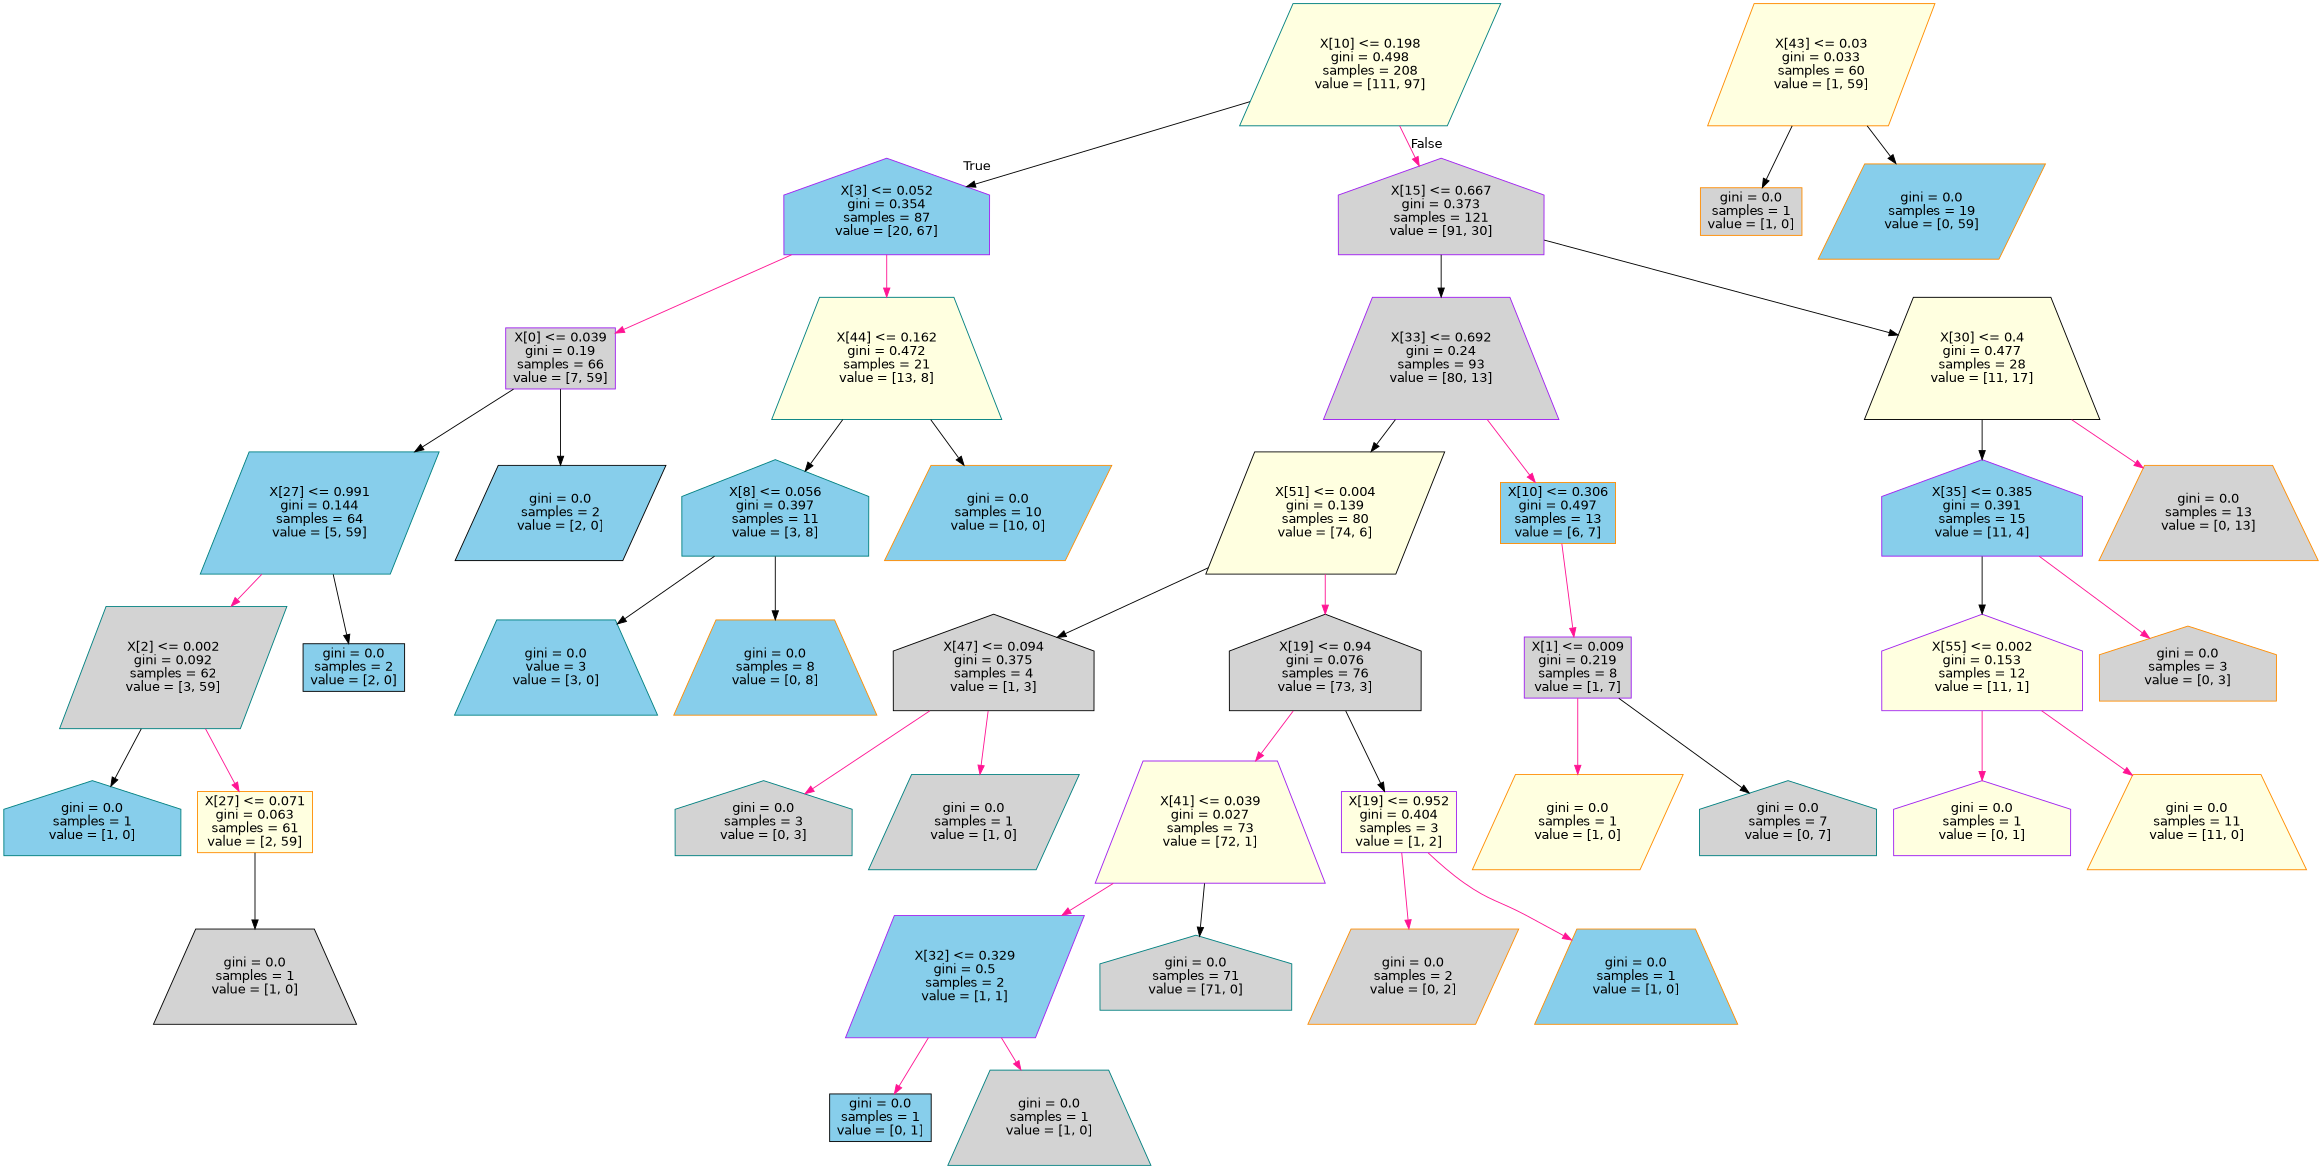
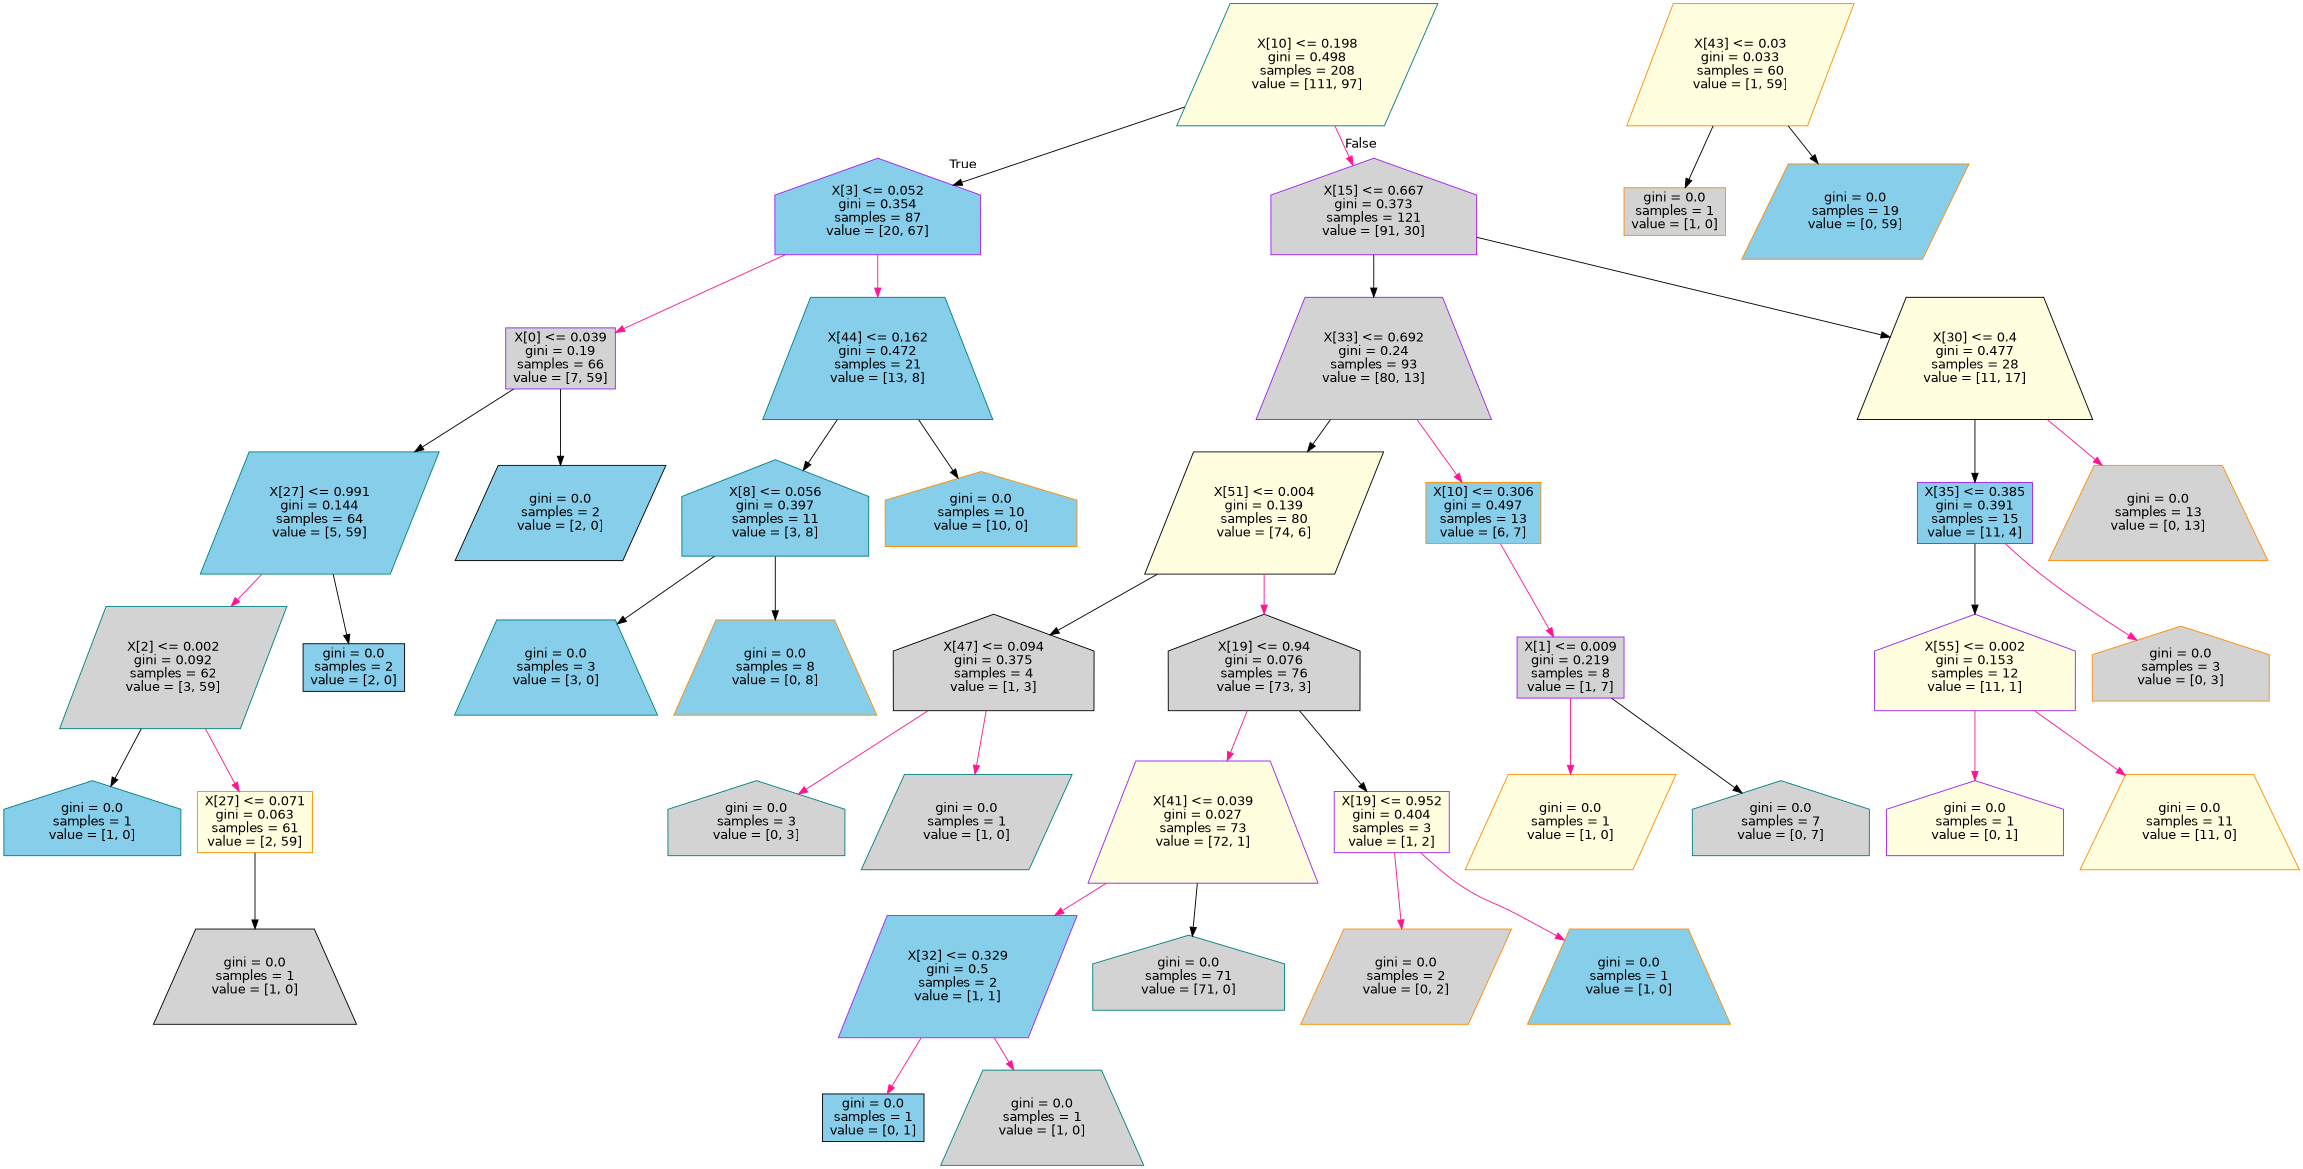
  digraph {
    node [color=darkorange fillcolor=lightgrey fontname=helvetica shape=parallelogram style=filled]
    edge [color=black fontname=helvetica]
    n1 [color=teal fillcolor=lightyellow label="X[10] <= 0.198\ngini = 0.498\nsamples = 208\nvalue = [111, 97]"]
    n2 [color=purple fillcolor=skyblue label="X[3] <= 0.052\ngini = 0.354\nsamples = 87\nvalue = [20, 67]" shape=house]
    n3 [color=purple label="X[15] <= 0.667\ngini = 0.373\nsamples = 121\nvalue = [91, 30]" shape=house]
    n4 [color=purple label="X[0] <= 0.039\ngini = 0.19\nsamples = 66\nvalue = [7, 59]" shape=box]
-   n5 [color=teal fillcolor=lightyellow label="X[44] <= 0.162\ngini = 0.472\nsamples = 21\nvalue = [13, 8]" shape=trapezium]
+   n5 [color=teal fillcolor=skyblue label="X[44] <= 0.162\ngini = 0.472\nsamples = 21\nvalue = [13, 8]" shape=trapezium]
    n6 [color=purple label="X[33] <= 0.692\ngini = 0.24\nsamples = 93\nvalue = [80, 13]" shape=trapezium]
    n7 [color=black fillcolor=lightyellow label="X[30] <= 0.4\ngini = 0.477\nsamples = 28\nvalue = [11, 17]" shape=trapezium]
    n8 [color=teal fillcolor=skyblue label="X[27] <= 0.991\ngini = 0.144\nsamples = 64\nvalue = [5, 59]"]
    n9 [color=black fillcolor=skyblue label="gini = 0.0\nsamples = 2\nvalue = [2, 0]"]
    n10 [color=teal fillcolor=skyblue label="X[8] <= 0.056\ngini = 0.397\nsamples = 11\nvalue = [3, 8]" shape=house]
-   n11 [fillcolor=skyblue label="gini = 0.0\nsamples = 10\nvalue = [10, 0]"]
+   n11 [fillcolor=skyblue label="gini = 0.0\nsamples = 10\nvalue = [10, 0]" shape=house]
    n12 [color=teal label="X[2] <= 0.002\ngini = 0.092\nsamples = 62\nvalue = [3, 59]"]
    n13 [color=black fillcolor=skyblue label="gini = 0.0\nsamples = 2\nvalue = [2, 0]" shape=box]
    n14 [color=teal fillcolor=skyblue label="gini = 0.0\nsamples = 1\nvalue = [1, 0]" shape=house]
    n15 [fillcolor=lightyellow label="X[27] <= 0.071\ngini = 0.063\nsamples = 61\nvalue = [2, 59]" shape=box]
    n16 [color=black label="gini = 0.0\nsamples = 1\nvalue = [1, 0]" shape=trapezium]
    n17 [fillcolor=lightyellow label="X[43] <= 0.03\ngini = 0.033\nsamples = 60\nvalue = [1, 59]"]
    n18 [label="gini = 0.0\nsamples = 1\nvalue = [1, 0]" shape=box]
    n19 [fillcolor=skyblue label="gini = 0.0\nsamples = 19\nvalue = [0, 59]"]
-   n20 [color=teal fillcolor=skyblue label="gini = 0.0\nvalue = 3\nvalue = [3, 0]" shape=trapezium]
+   n20 [color=teal fillcolor=skyblue label="gini = 0.0\nsamples = 3\nvalue = [3, 0]" shape=trapezium]
    n21 [fillcolor=skyblue label="gini = 0.0\nsamples = 8\nvalue = [0, 8]" shape=trapezium]
    n22 [color=black fillcolor=lightyellow label="X[51] <= 0.004\ngini = 0.139\nsamples = 80\nvalue = [74, 6]"]
    n23 [fillcolor=skyblue label="X[10] <= 0.306\ngini = 0.497\nsamples = 13\nvalue = [6, 7]" shape=box]
-   n24 [color=purple fillcolor=skyblue label="X[35] <= 0.385\ngini = 0.391\nsamples = 15\nvalue = [11, 4]" shape=house]
+   n24 [color=purple fillcolor=skyblue label="X[35] <= 0.385\ngini = 0.391\nsamples = 15\nvalue = [11, 4]" shape=box]
    n25 [label="gini = 0.0\nsamples = 13\nvalue = [0, 13]" shape=trapezium]
    n26 [color=black label="X[47] <= 0.094\ngini = 0.375\nsamples = 4\nvalue = [1, 3]" shape=house]
    n27 [color=black label="X[19] <= 0.94\ngini = 0.076\nsamples = 76\nvalue = [73, 3]" shape=house]
    n28 [color=purple label="X[1] <= 0.009\ngini = 0.219\nsamples = 8\nvalue = [1, 7]" shape=box]
    n29 [color=teal label="gini = 0.0\nsamples = 3\nvalue = [0, 3]" shape=house]
    n30 [color=teal label="gini = 0.0\nsamples = 1\nvalue = [1, 0]"]
    n31 [color=purple fillcolor=lightyellow label="X[41] <= 0.039\ngini = 0.027\nsamples = 73\nvalue = [72, 1]" shape=trapezium]
    n32 [color=purple fillcolor=lightyellow label="X[19] <= 0.952\ngini = 0.404\nsamples = 3\nvalue = [1, 2]" shape=box]
    n33 [color=purple fillcolor=skyblue label="X[32] <= 0.329\ngini = 0.5\nsamples = 2\nvalue = [1, 1]"]
    n34 [color=teal label="gini = 0.0\nsamples = 71\nvalue = [71, 0]" shape=house]
    n35 [label="gini = 0.0\nsamples = 2\nvalue = [0, 2]"]
    n36 [fillcolor=skyblue label="gini = 0.0\nsamples = 1\nvalue = [1, 0]" shape=trapezium]
    n37 [color=black fillcolor=skyblue label="gini = 0.0\nsamples = 1\nvalue = [0, 1]" shape=box]
    n38 [color=teal label="gini = 0.0\nsamples = 1\nvalue = [1, 0]" shape=trapezium]
    n39 [fillcolor=lightyellow label="gini = 0.0\nsamples = 1\nvalue = [1, 0]"]
    n40 [color=teal label="gini = 0.0\nsamples = 7\nvalue = [0, 7]" shape=house]
    n41 [color=purple fillcolor=lightyellow label="X[55] <= 0.002\ngini = 0.153\nsamples = 12\nvalue = [11, 1]" shape=house]
    n42 [label="gini = 0.0\nsamples = 3\nvalue = [0, 3]" shape=house]
    n43 [color=purple fillcolor=lightyellow label="gini = 0.0\nsamples = 1\nvalue = [0, 1]" shape=house]
    n44 [fillcolor=lightyellow label="gini = 0.0\nsamples = 11\nvalue = [11, 0]" shape=trapezium]
    n1 -> n2 [headlabel=True labelangle=45 labeldistance=2.5]
    n1 -> n3 [color=deeppink headlabel=False labelangle=-45 labeldistance=2.5]
    n2 -> n4 [color=deeppink]
    n2 -> n5 [color=deeppink]
    n3 -> n6
    n3 -> n7
    n4 -> n8
    n4 -> n9
    n5 -> n10
    n5 -> n11
    n6 -> n22
    n6 -> n23 [color=deeppink]
    n7 -> n24
    n7 -> n25 [color=deeppink]
    n8 -> n12 [color=deeppink]
    n8 -> n13
    n10 -> n20
    n10 -> n21
    n12 -> n14
    n12 -> n15 [color=deeppink]
    n15 -> n16
    n17 -> n18
    n17 -> n19
    n22 -> n26
    n22 -> n27 [color=deeppink]
    n23 -> n28 [color=deeppink]
    n24 -> n41
    n24 -> n42 [color=deeppink]
    n26 -> n29 [color=deeppink]
    n26 -> n30 [color=deeppink]
    n27 -> n31 [color=deeppink]
    n27 -> n32
    n28 -> n39 [color=deeppink]
    n28 -> n40
    n31 -> n33 [color=deeppink]
    n31 -> n34
    n32 -> n35 [color=deeppink]
    n32 -> n36 [color=deeppink]
    n33 -> n37 [color=deeppink]
    n33 -> n38 [color=deeppink]
    n41 -> n43 [color=deeppink]
    n41 -> n44 [color=deeppink]
  }
